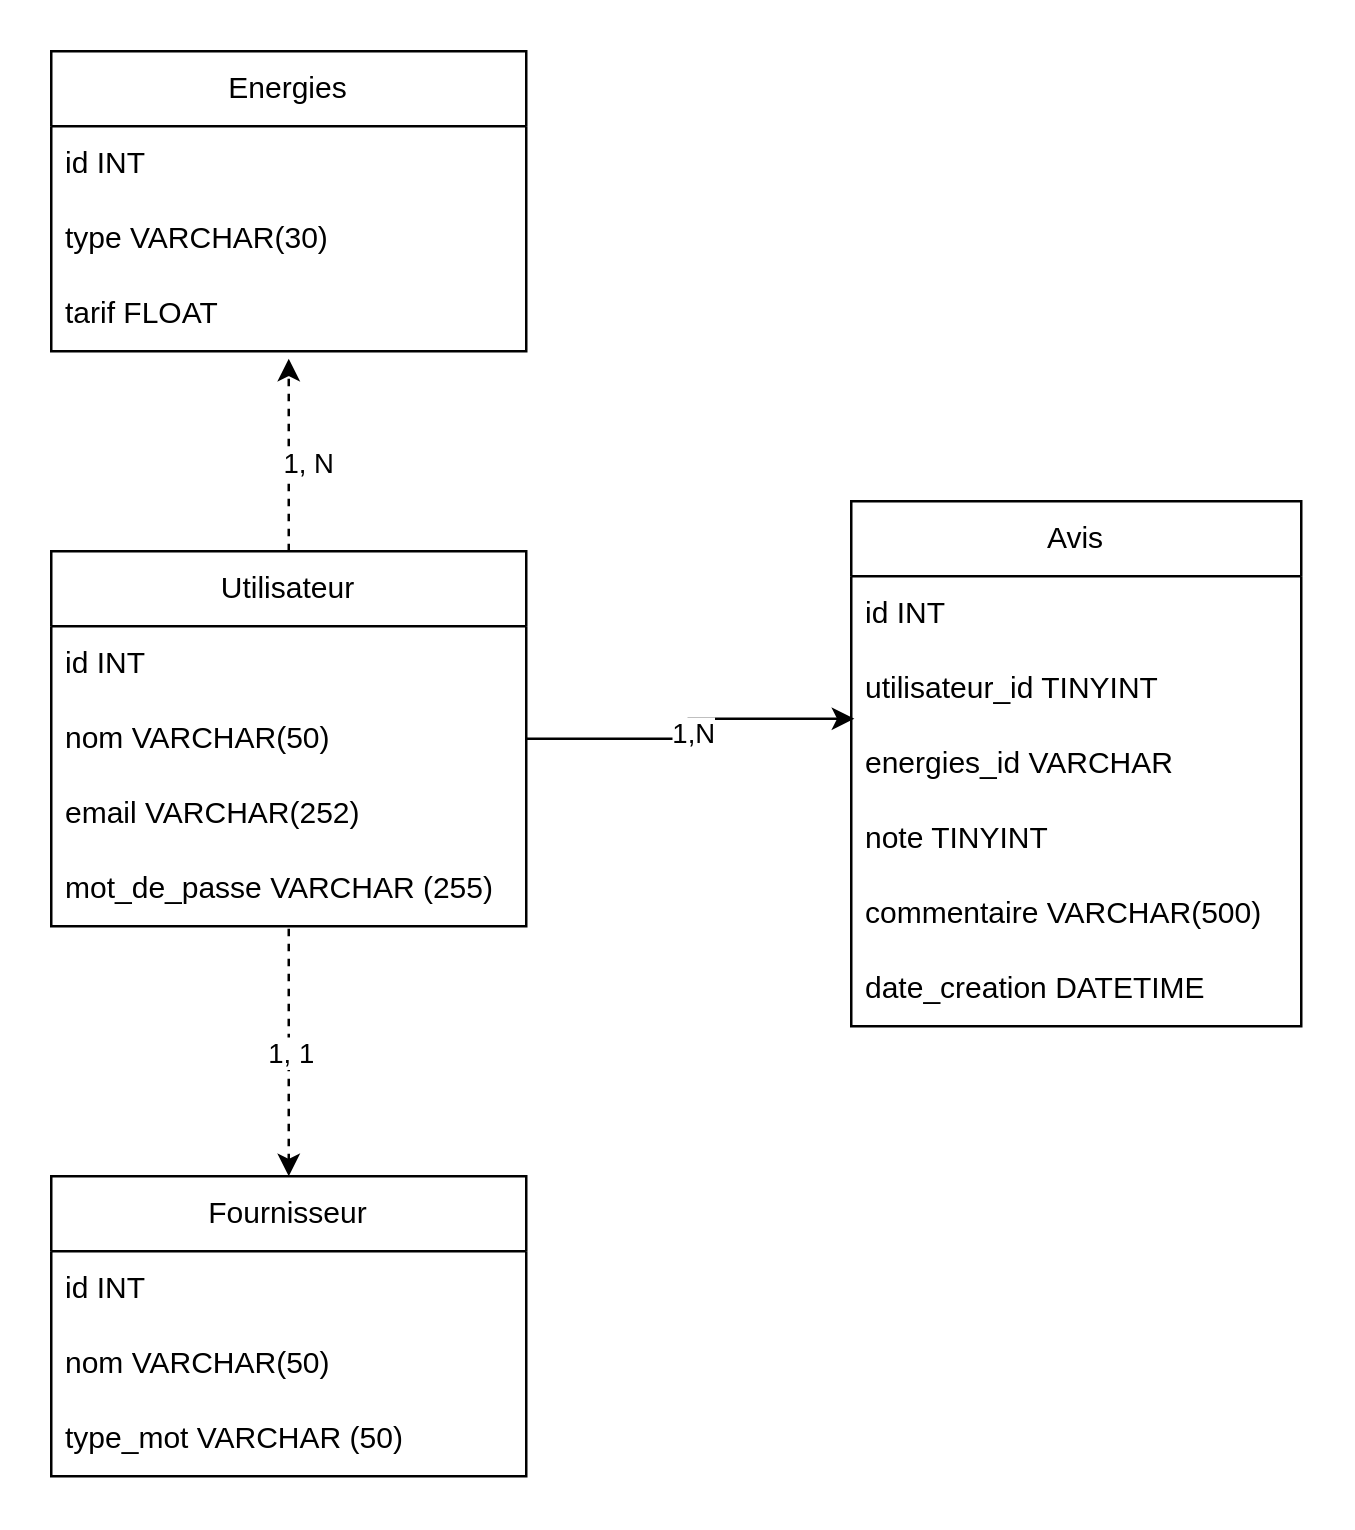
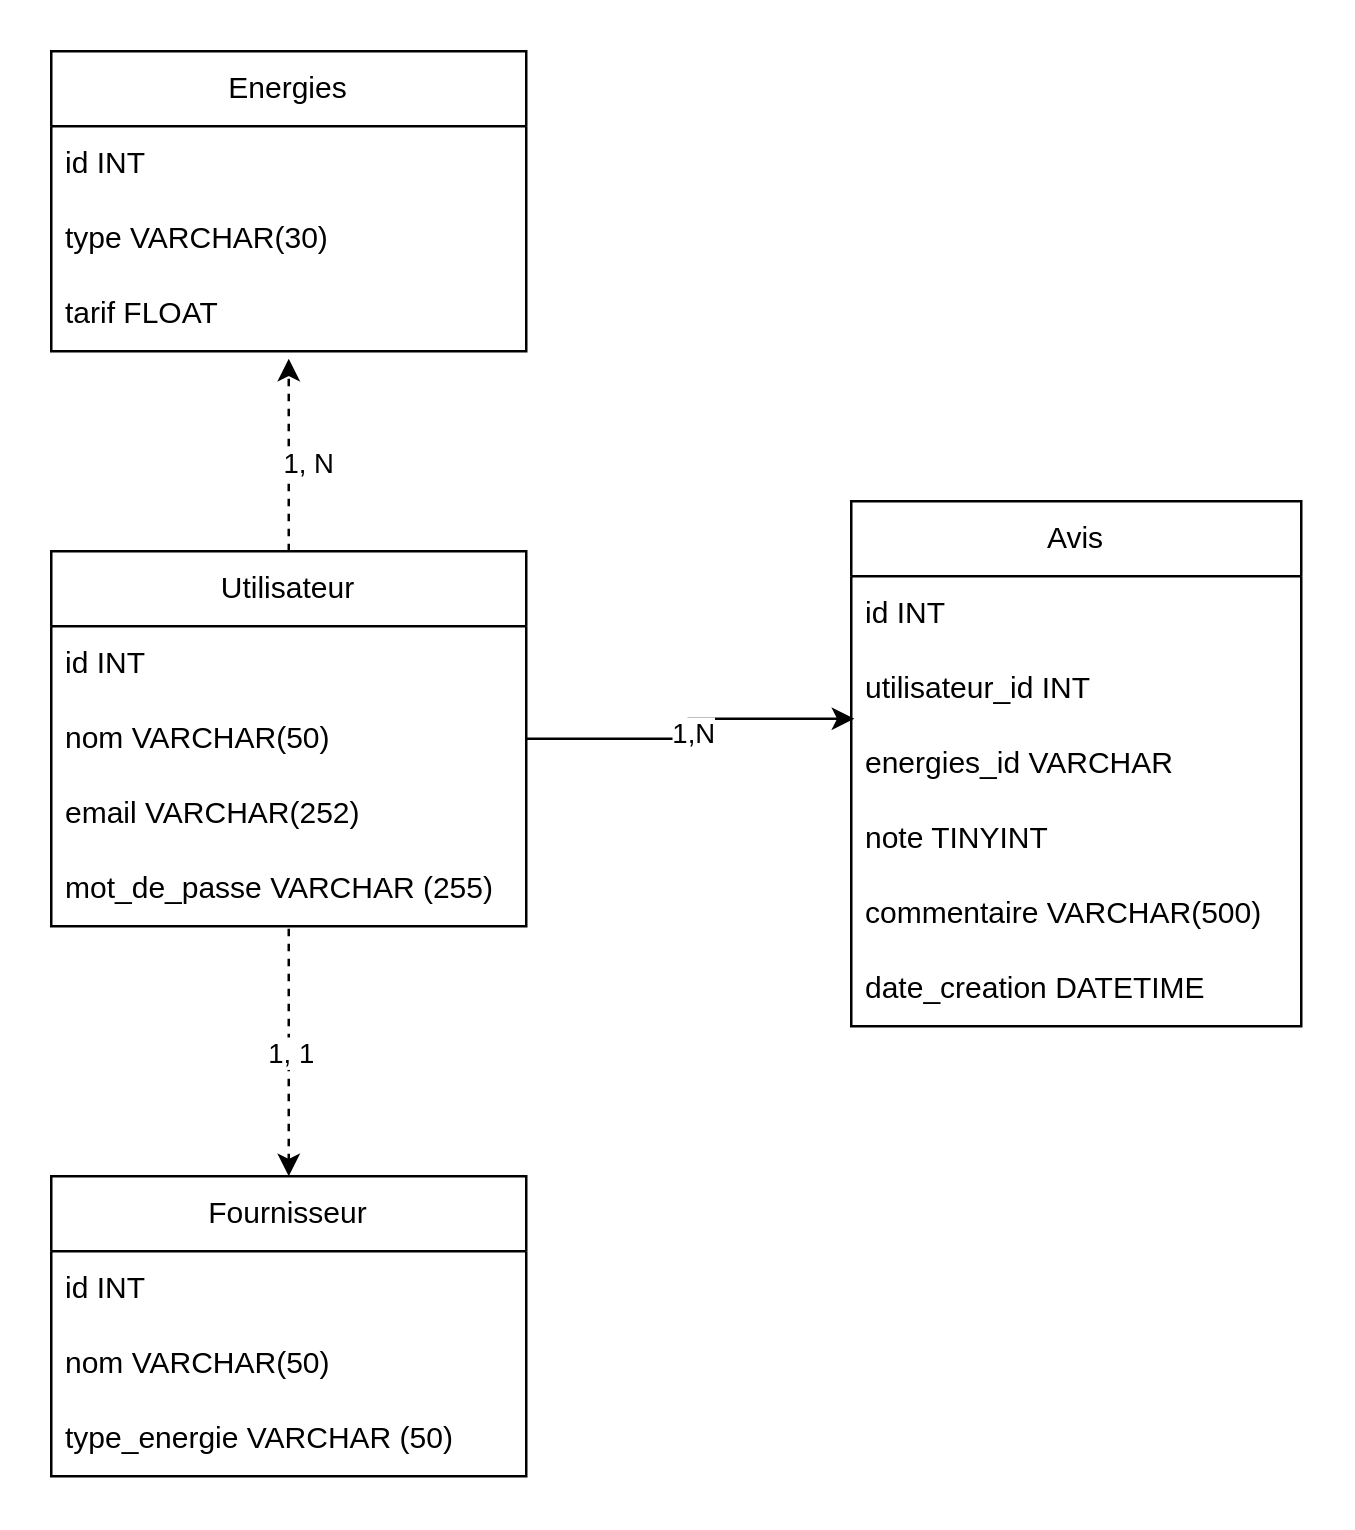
  <mxCell id="0" />
  <mxCell id="1" parent="0" />
  <mxCell id="2" value="Utilisateur" style="swimlane;fontStyle=0;childLayout=stackLayout;horizontal=1;startSize=30;horizontalStack=0;resizeParent=1;resizeParentMax=0;resizeLast=0;collapsible=1;marginBottom=0;whiteSpace=wrap;html=1;" vertex="1" parent="1"><mxGeometry x="20" y="220" width="190" height="150" as="geometry" /></mxCell>
  <mxCell id="3" value="id INT" style="text;strokeColor=none;fillColor=none;align=left;verticalAlign=middle;spacingLeft=4;spacingRight=4;overflow=hidden;points=[[0,0.5],[1,0.5]];portConstraint=eastwest;rotatable=0;whiteSpace=wrap;html=1;" vertex="1" parent="2"><mxGeometry y="30" width="190" height="30" as="geometry" /></mxCell>
  <mxCell id="4" value="nom VARCHAR(50)" style="text;strokeColor=none;fillColor=none;align=left;verticalAlign=middle;spacingLeft=4;spacingRight=4;overflow=hidden;points=[[0,0.5],[1,0.5]];portConstraint=eastwest;rotatable=0;whiteSpace=wrap;html=1;" vertex="1" parent="2"><mxGeometry y="60" width="190" height="30" as="geometry" /></mxCell>
  <mxCell id="5" value="email VARCHAR(252)" style="text;strokeColor=none;fillColor=none;align=left;verticalAlign=middle;spacingLeft=4;spacingRight=4;overflow=hidden;points=[[0,0.5],[1,0.5]];portConstraint=eastwest;rotatable=0;whiteSpace=wrap;html=1;" vertex="1" parent="2"><mxGeometry y="90" width="190" height="30" as="geometry" /></mxCell>
  <mxCell id="6" value="mot_de_passe VARCHAR (255)" style="text;strokeColor=none;fillColor=none;align=left;verticalAlign=middle;spacingLeft=4;spacingRight=4;overflow=hidden;points=[[0,0.5],[1,0.5]];portConstraint=eastwest;rotatable=0;whiteSpace=wrap;html=1;" vertex="1" parent="2"><mxGeometry y="120" width="190" height="30" as="geometry" /></mxCell>
  <mxCell id="7" value="Energies" style="swimlane;fontStyle=0;childLayout=stackLayout;horizontal=1;startSize=30;horizontalStack=0;resizeParent=1;resizeParentMax=0;resizeLast=0;collapsible=1;marginBottom=0;whiteSpace=wrap;html=1;" vertex="1" parent="1"><mxGeometry x="20" y="20" width="190" height="120" as="geometry" /></mxCell>
  <mxCell id="8" value="id INT" style="text;strokeColor=none;fillColor=none;align=left;verticalAlign=middle;spacingLeft=4;spacingRight=4;overflow=hidden;points=[[0,0.5],[1,0.5]];portConstraint=eastwest;rotatable=0;whiteSpace=wrap;html=1;" vertex="1" parent="7"><mxGeometry y="30" width="190" height="30" as="geometry" /></mxCell>
  <mxCell id="9" value="type VARCHAR(30)" style="text;strokeColor=none;fillColor=none;align=left;verticalAlign=middle;spacingLeft=4;spacingRight=4;overflow=hidden;points=[[0,0.5],[1,0.5]];portConstraint=eastwest;rotatable=0;whiteSpace=wrap;html=1;" vertex="1" parent="7"><mxGeometry y="60" width="190" height="30" as="geometry" /></mxCell>
  <mxCell id="10" value="tarif FLOAT" style="text;strokeColor=none;fillColor=none;align=left;verticalAlign=middle;spacingLeft=4;spacingRight=4;overflow=hidden;points=[[0,0.5],[1,0.5]];portConstraint=eastwest;rotatable=0;whiteSpace=wrap;html=1;" vertex="1" parent="7"><mxGeometry y="90" width="190" height="30" as="geometry" /></mxCell>
  <mxCell id="11" value="" style="endArrow=classic;html=1;rounded=0;entryX=0.5;entryY=1.1;entryDx=0;entryDy=0;entryPerimeter=0;exitX=0.5;exitY=0;exitDx=0;exitDy=0;dashed=1;" edge="1" parent="1" source="2" target="10"><mxGeometry relative="1" as="geometry"><mxPoint x="140" y="210" as="sourcePoint" /><mxPoint x="160" y="180" as="targetPoint" /></mxGeometry></mxCell>
  <mxCell id="12" value="1, N" style="edgeLabel;html=1;align=center;verticalAlign=middle;resizable=0;points=[];" vertex="1" connectable="0" parent="11"><mxGeometry x="-0.075" y="-7" relative="1" as="geometry"><mxPoint as="offset" /></mxGeometry></mxCell>
  <mxCell id="13" value="Avis" style="swimlane;fontStyle=0;childLayout=stackLayout;horizontal=1;startSize=30;horizontalStack=0;resizeParent=1;resizeParentMax=0;resizeLast=0;collapsible=1;marginBottom=0;whiteSpace=wrap;html=1;" vertex="1" parent="1"><mxGeometry x="340" y="200" width="180" height="210" as="geometry" /></mxCell>
  <mxCell id="14" value="id INT" style="text;strokeColor=none;fillColor=none;align=left;verticalAlign=middle;spacingLeft=4;spacingRight=4;overflow=hidden;points=[[0,0.5],[1,0.5]];portConstraint=eastwest;rotatable=0;whiteSpace=wrap;html=1;" vertex="1" parent="13"><mxGeometry y="30" width="180" height="30" as="geometry" /></mxCell>
- <mxCell id="15" value="utilisateur_id TINYINT" style="text;strokeColor=none;fillColor=none;align=left;verticalAlign=middle;spacingLeft=4;spacingRight=4;overflow=hidden;points=[[0,0.5],[1,0.5]];portConstraint=eastwest;rotatable=0;whiteSpace=wrap;html=1;" vertex="1" parent="13"><mxGeometry y="60" width="180" height="30" as="geometry" /></mxCell>
+ <mxCell id="15" value="utilisateur_id INT" style="text;strokeColor=none;fillColor=none;align=left;verticalAlign=middle;spacingLeft=4;spacingRight=4;overflow=hidden;points=[[0,0.5],[1,0.5]];portConstraint=eastwest;rotatable=0;whiteSpace=wrap;html=1;" vertex="1" parent="13"><mxGeometry y="60" width="180" height="30" as="geometry" /></mxCell>
  <mxCell id="16" value="energies_id VARCHAR" style="text;strokeColor=none;fillColor=none;align=left;verticalAlign=middle;spacingLeft=4;spacingRight=4;overflow=hidden;points=[[0,0.5],[1,0.5]];portConstraint=eastwest;rotatable=0;whiteSpace=wrap;html=1;" vertex="1" parent="13"><mxGeometry y="90" width="180" height="30" as="geometry" /></mxCell>
  <mxCell id="17" value="note TINYINT" style="text;strokeColor=none;fillColor=none;align=left;verticalAlign=middle;spacingLeft=4;spacingRight=4;overflow=hidden;points=[[0,0.5],[1,0.5]];portConstraint=eastwest;rotatable=0;whiteSpace=wrap;html=1;" vertex="1" parent="13"><mxGeometry y="120" width="180" height="30" as="geometry" /></mxCell>
  <mxCell id="18" value="commentaire VARCHAR(500)" style="text;strokeColor=none;fillColor=none;align=left;verticalAlign=middle;spacingLeft=4;spacingRight=4;overflow=hidden;points=[[0,0.5],[1,0.5]];portConstraint=eastwest;rotatable=0;whiteSpace=wrap;html=1;" vertex="1" parent="13"><mxGeometry y="150" width="180" height="30" as="geometry" /></mxCell>
  <mxCell id="19" value="date_creation DATETIME" style="text;strokeColor=none;fillColor=none;align=left;verticalAlign=middle;spacingLeft=4;spacingRight=4;overflow=hidden;points=[[0,0.5],[1,0.5]];portConstraint=eastwest;rotatable=0;whiteSpace=wrap;html=1;" vertex="1" parent="13"><mxGeometry y="180" width="180" height="30" as="geometry" /></mxCell>
  <mxCell id="20" style="edgeStyle=orthogonalEdgeStyle;rounded=0;orthogonalLoop=1;jettySize=auto;html=1;exitX=1;exitY=0.5;exitDx=0;exitDy=0;" edge="1" parent="13" source="16" target="16"><mxGeometry relative="1" as="geometry" /></mxCell>
  <mxCell id="21" style="edgeStyle=orthogonalEdgeStyle;rounded=0;orthogonalLoop=1;jettySize=auto;html=1;exitX=1;exitY=0.5;exitDx=0;exitDy=0;entryX=0.007;entryY=-0.1;entryDx=0;entryDy=0;entryPerimeter=0;" edge="1" parent="1" source="4" target="16"><mxGeometry relative="1" as="geometry" /></mxCell>
  <mxCell id="22" value="1,N" style="edgeLabel;html=1;align=center;verticalAlign=middle;resizable=0;points=[];" vertex="1" connectable="0" parent="21"><mxGeometry x="-0.021" y="-1" relative="1" as="geometry"><mxPoint as="offset" /></mxGeometry></mxCell>
  <mxCell id="23" value="Fournisseur" style="swimlane;fontStyle=0;childLayout=stackLayout;horizontal=1;startSize=30;horizontalStack=0;resizeParent=1;resizeParentMax=0;resizeLast=0;collapsible=1;marginBottom=0;whiteSpace=wrap;html=1;" vertex="1" parent="1"><mxGeometry x="20" y="470" width="190" height="120" as="geometry" /></mxCell>
  <mxCell id="24" value="id INT" style="text;strokeColor=none;fillColor=none;align=left;verticalAlign=middle;spacingLeft=4;spacingRight=4;overflow=hidden;points=[[0,0.5],[1,0.5]];portConstraint=eastwest;rotatable=0;whiteSpace=wrap;html=1;" vertex="1" parent="23"><mxGeometry y="30" width="190" height="30" as="geometry" /></mxCell>
  <mxCell id="25" value="nom VARCHAR(50)" style="text;strokeColor=none;fillColor=none;align=left;verticalAlign=middle;spacingLeft=4;spacingRight=4;overflow=hidden;points=[[0,0.5],[1,0.5]];portConstraint=eastwest;rotatable=0;whiteSpace=wrap;html=1;" vertex="1" parent="23"><mxGeometry y="60" width="190" height="30" as="geometry" /></mxCell>
- <mxCell id="26" value="type_mot VARCHAR (50)" style="text;strokeColor=none;fillColor=none;align=left;verticalAlign=middle;spacingLeft=4;spacingRight=4;overflow=hidden;points=[[0,0.5],[1,0.5]];portConstraint=eastwest;rotatable=0;whiteSpace=wrap;html=1;" vertex="1" parent="23"><mxGeometry y="90" width="190" height="30" as="geometry" /></mxCell>
+ <mxCell id="26" value="type_energie VARCHAR (50)" style="text;strokeColor=none;fillColor=none;align=left;verticalAlign=middle;spacingLeft=4;spacingRight=4;overflow=hidden;points=[[0,0.5],[1,0.5]];portConstraint=eastwest;rotatable=0;whiteSpace=wrap;html=1;" vertex="1" parent="23"><mxGeometry y="90" width="190" height="30" as="geometry" /></mxCell>
  <mxCell id="27" value="" style="endArrow=classic;html=1;rounded=0;entryX=0.5;entryY=0;entryDx=0;entryDy=0;exitX=0.5;exitY=1.033;exitDx=0;exitDy=0;exitPerimeter=0;dashed=1;" edge="1" parent="1" source="6" target="23"><mxGeometry relative="1" as="geometry"><mxPoint x="70" y="400" as="sourcePoint" /><mxPoint x="170" y="400" as="targetPoint" /></mxGeometry></mxCell>
  <mxCell id="28" value="1, 1" style="edgeLabel;resizable=0;html=1;;align=center;verticalAlign=middle;" connectable="0" vertex="1" parent="27"><mxGeometry relative="1" as="geometry" /></mxCell>
